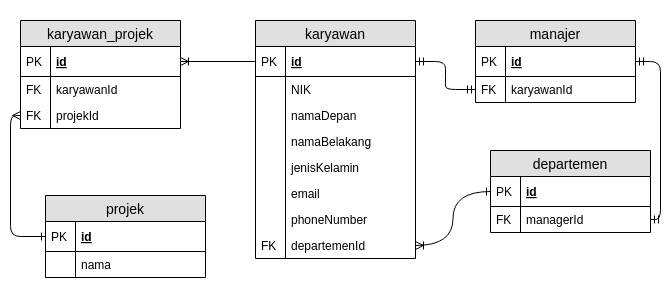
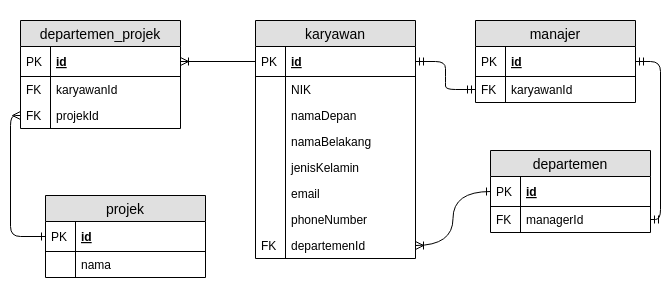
  <mxCell id="0" />
  <mxCell id="1" parent="0" />
  <mxCell id="2" value="karyawan" style="swimlane;fontStyle=0;childLayout=stackLayout;horizontal=1;startSize=26;fillColor=#e0e0e0;horizontalStack=0;resizeParent=1;resizeParentMax=0;resizeLast=0;collapsible=1;marginBottom=0;swimlaneFillColor=#ffffff;align=center;fontSize=14;" vertex="1" parent="1"><mxGeometry x="255" y="20" width="160" height="238" as="geometry"><mxRectangle x="110" y="55" width="90" height="26" as="alternateBounds" /></mxGeometry></mxCell>
  <mxCell id="3" value="id" style="shape=partialRectangle;top=0;left=0;right=0;bottom=1;align=left;verticalAlign=middle;fillColor=none;spacingLeft=34;spacingRight=4;overflow=hidden;rotatable=0;points=[[0,0.5],[1,0.5]];portConstraint=eastwest;dropTarget=0;fontStyle=5;fontSize=12;" vertex="1" parent="2"><mxGeometry y="26" width="160" height="30" as="geometry" /></mxCell>
  <mxCell id="4" value="PK" style="shape=partialRectangle;top=0;left=0;bottom=0;fillColor=none;align=left;verticalAlign=middle;spacingLeft=4;spacingRight=4;overflow=hidden;rotatable=0;points=[];portConstraint=eastwest;part=1;fontSize=12;" vertex="1" connectable="0" parent="3"><mxGeometry width="30" height="30" as="geometry" /></mxCell>
  <mxCell id="5" value="NIK" style="shape=partialRectangle;top=0;left=0;right=0;bottom=0;align=left;verticalAlign=top;fillColor=none;spacingLeft=34;spacingRight=4;overflow=hidden;rotatable=0;points=[[0,0.5],[1,0.5]];portConstraint=eastwest;dropTarget=0;fontSize=12;" vertex="1" parent="2"><mxGeometry y="56" width="160" height="26" as="geometry" /></mxCell>
  <mxCell id="6" value="" style="shape=partialRectangle;top=0;left=0;bottom=0;fillColor=none;align=left;verticalAlign=top;spacingLeft=4;spacingRight=4;overflow=hidden;rotatable=0;points=[];portConstraint=eastwest;part=1;fontSize=12;" vertex="1" connectable="0" parent="5"><mxGeometry width="30" height="26" as="geometry" /></mxCell>
  <mxCell id="7" value="namaDepan" style="shape=partialRectangle;top=0;left=0;right=0;bottom=0;align=left;verticalAlign=top;fillColor=none;spacingLeft=34;spacingRight=4;overflow=hidden;rotatable=0;points=[[0,0.5],[1,0.5]];portConstraint=eastwest;dropTarget=0;fontSize=12;" vertex="1" parent="2"><mxGeometry y="82" width="160" height="26" as="geometry" /></mxCell>
  <mxCell id="8" value="" style="shape=partialRectangle;top=0;left=0;bottom=0;fillColor=none;align=left;verticalAlign=top;spacingLeft=4;spacingRight=4;overflow=hidden;rotatable=0;points=[];portConstraint=eastwest;part=1;fontSize=12;" vertex="1" connectable="0" parent="7"><mxGeometry width="30" height="26" as="geometry" /></mxCell>
  <mxCell id="9" value="namaBelakang" style="shape=partialRectangle;top=0;left=0;right=0;bottom=0;align=left;verticalAlign=top;fillColor=none;spacingLeft=34;spacingRight=4;overflow=hidden;rotatable=0;points=[[0,0.5],[1,0.5]];portConstraint=eastwest;dropTarget=0;fontSize=12;" vertex="1" parent="2"><mxGeometry y="108" width="160" height="26" as="geometry" /></mxCell>
  <mxCell id="10" value="" style="shape=partialRectangle;top=0;left=0;bottom=0;fillColor=none;align=left;verticalAlign=top;spacingLeft=4;spacingRight=4;overflow=hidden;rotatable=0;points=[];portConstraint=eastwest;part=1;fontSize=12;" vertex="1" connectable="0" parent="9"><mxGeometry width="30" height="26" as="geometry" /></mxCell>
  <mxCell id="11" value="jenisKelamin" style="shape=partialRectangle;top=0;left=0;right=0;bottom=0;align=left;verticalAlign=top;fillColor=none;spacingLeft=34;spacingRight=4;overflow=hidden;rotatable=0;points=[[0,0.5],[1,0.5]];portConstraint=eastwest;dropTarget=0;fontSize=12;" vertex="1" parent="2"><mxGeometry y="134" width="160" height="26" as="geometry" /></mxCell>
  <mxCell id="12" value="" style="shape=partialRectangle;top=0;left=0;bottom=0;fillColor=none;align=left;verticalAlign=top;spacingLeft=4;spacingRight=4;overflow=hidden;rotatable=0;points=[];portConstraint=eastwest;part=1;fontSize=12;" vertex="1" connectable="0" parent="11"><mxGeometry width="30" height="26" as="geometry" /></mxCell>
  <mxCell id="13" value="email" style="shape=partialRectangle;top=0;left=0;right=0;bottom=0;align=left;verticalAlign=top;fillColor=none;spacingLeft=34;spacingRight=4;overflow=hidden;rotatable=0;points=[[0,0.5],[1,0.5]];portConstraint=eastwest;dropTarget=0;fontSize=12;" vertex="1" parent="2"><mxGeometry y="160" width="160" height="26" as="geometry" /></mxCell>
  <mxCell id="14" value="" style="shape=partialRectangle;top=0;left=0;bottom=0;fillColor=none;align=left;verticalAlign=top;spacingLeft=4;spacingRight=4;overflow=hidden;rotatable=0;points=[];portConstraint=eastwest;part=1;fontSize=12;" vertex="1" connectable="0" parent="13"><mxGeometry width="30" height="26" as="geometry" /></mxCell>
  <mxCell id="15" value="phoneNumber" style="shape=partialRectangle;top=0;left=0;right=0;bottom=0;align=left;verticalAlign=top;fillColor=none;spacingLeft=34;spacingRight=4;overflow=hidden;rotatable=0;points=[[0,0.5],[1,0.5]];portConstraint=eastwest;dropTarget=0;fontSize=12;" vertex="1" parent="2"><mxGeometry y="186" width="160" height="26" as="geometry" /></mxCell>
  <mxCell id="16" value="" style="shape=partialRectangle;top=0;left=0;bottom=0;fillColor=none;align=left;verticalAlign=top;spacingLeft=4;spacingRight=4;overflow=hidden;rotatable=0;points=[];portConstraint=eastwest;part=1;fontSize=12;" vertex="1" connectable="0" parent="15"><mxGeometry width="30" height="26" as="geometry" /></mxCell>
  <mxCell id="17" value="departemenId" style="shape=partialRectangle;top=0;left=0;right=0;bottom=0;align=left;verticalAlign=top;fillColor=none;spacingLeft=34;spacingRight=4;overflow=hidden;rotatable=0;points=[[0,0.5],[1,0.5]];portConstraint=eastwest;dropTarget=0;fontSize=12;" vertex="1" parent="2"><mxGeometry y="212" width="160" height="26" as="geometry" /></mxCell>
  <mxCell id="18" value="FK" style="shape=partialRectangle;top=0;left=0;bottom=0;fillColor=none;align=left;verticalAlign=top;spacingLeft=4;spacingRight=4;overflow=hidden;rotatable=0;points=[];portConstraint=eastwest;part=1;fontSize=12;" vertex="1" connectable="0" parent="17"><mxGeometry width="30" height="26" as="geometry" /></mxCell>
  <mxCell id="19" value="departemen" style="swimlane;fontStyle=0;childLayout=stackLayout;horizontal=1;startSize=26;fillColor=#e0e0e0;horizontalStack=0;resizeParent=1;resizeParentMax=0;resizeLast=0;collapsible=1;marginBottom=0;swimlaneFillColor=#ffffff;align=center;fontSize=14;" vertex="1" parent="1"><mxGeometry x="490" y="150" width="160" height="82" as="geometry" /></mxCell>
  <mxCell id="20" value="id" style="shape=partialRectangle;top=0;left=0;right=0;bottom=1;align=left;verticalAlign=middle;fillColor=none;spacingLeft=34;spacingRight=4;overflow=hidden;rotatable=0;points=[[0,0.5],[1,0.5]];portConstraint=eastwest;dropTarget=0;fontStyle=5;fontSize=12;" vertex="1" parent="19"><mxGeometry y="26" width="160" height="30" as="geometry" /></mxCell>
  <mxCell id="21" value="PK" style="shape=partialRectangle;top=0;left=0;bottom=0;fillColor=none;align=left;verticalAlign=middle;spacingLeft=4;spacingRight=4;overflow=hidden;rotatable=0;points=[];portConstraint=eastwest;part=1;fontSize=12;" vertex="1" connectable="0" parent="20"><mxGeometry width="30" height="30" as="geometry" /></mxCell>
  <mxCell id="22" value="managerId" style="shape=partialRectangle;top=0;left=0;right=0;bottom=0;align=left;verticalAlign=top;fillColor=none;spacingLeft=34;spacingRight=4;overflow=hidden;rotatable=0;points=[[0,0.5],[1,0.5]];portConstraint=eastwest;dropTarget=0;fontSize=12;" vertex="1" parent="19"><mxGeometry y="56" width="160" height="26" as="geometry" /></mxCell>
  <mxCell id="23" value="FK" style="shape=partialRectangle;top=0;left=0;bottom=0;fillColor=none;align=left;verticalAlign=top;spacingLeft=4;spacingRight=4;overflow=hidden;rotatable=0;points=[];portConstraint=eastwest;part=1;fontSize=12;" vertex="1" connectable="0" parent="22"><mxGeometry width="30" height="26" as="geometry" /></mxCell>
  <mxCell id="24" value="" style="edgeStyle=orthogonalEdgeStyle;fontSize=12;html=1;endArrow=ERoneToMany;exitX=0;exitY=0.5;exitDx=0;exitDy=0;entryX=1;entryY=0.5;entryDx=0;entryDy=0;curved=1;startArrow=ERone;startFill=0;" edge="1" parent="1" source="20" target="17"><mxGeometry width="100" height="100" relative="1" as="geometry"><mxPoint x="-45" y="159" as="sourcePoint" /><mxPoint x="55" y="59" as="targetPoint" /></mxGeometry></mxCell>
  <mxCell id="25" value="manajer" style="swimlane;fontStyle=0;childLayout=stackLayout;horizontal=1;startSize=26;fillColor=#e0e0e0;horizontalStack=0;resizeParent=1;resizeParentMax=0;resizeLast=0;collapsible=1;marginBottom=0;swimlaneFillColor=#ffffff;align=center;fontSize=14;" vertex="1" parent="1"><mxGeometry x="475" y="20" width="160" height="82" as="geometry" /></mxCell>
  <mxCell id="26" value="id" style="shape=partialRectangle;top=0;left=0;right=0;bottom=1;align=left;verticalAlign=middle;fillColor=none;spacingLeft=34;spacingRight=4;overflow=hidden;rotatable=0;points=[[0,0.5],[1,0.5]];portConstraint=eastwest;dropTarget=0;fontStyle=5;fontSize=12;" vertex="1" parent="25"><mxGeometry y="26" width="160" height="30" as="geometry" /></mxCell>
  <mxCell id="27" value="PK" style="shape=partialRectangle;top=0;left=0;bottom=0;fillColor=none;align=left;verticalAlign=middle;spacingLeft=4;spacingRight=4;overflow=hidden;rotatable=0;points=[];portConstraint=eastwest;part=1;fontSize=12;" vertex="1" connectable="0" parent="26"><mxGeometry width="30" height="30" as="geometry" /></mxCell>
  <mxCell id="28" value="karyawanId" style="shape=partialRectangle;top=0;left=0;right=0;bottom=0;align=left;verticalAlign=top;fillColor=none;spacingLeft=34;spacingRight=4;overflow=hidden;rotatable=0;points=[[0,0.5],[1,0.5]];portConstraint=eastwest;dropTarget=0;fontSize=12;" vertex="1" parent="25"><mxGeometry y="56" width="160" height="26" as="geometry" /></mxCell>
  <mxCell id="29" value="FK" style="shape=partialRectangle;top=0;left=0;bottom=0;fillColor=none;align=left;verticalAlign=top;spacingLeft=4;spacingRight=4;overflow=hidden;rotatable=0;points=[];portConstraint=eastwest;part=1;fontSize=12;" vertex="1" connectable="0" parent="28"><mxGeometry width="30" height="26" as="geometry" /></mxCell>
  <mxCell id="30" value="projek" style="swimlane;fontStyle=0;childLayout=stackLayout;horizontal=1;startSize=26;fillColor=#e0e0e0;horizontalStack=0;resizeParent=1;resizeParentMax=0;resizeLast=0;collapsible=1;marginBottom=0;swimlaneFillColor=#ffffff;align=center;fontSize=14;" vertex="1" parent="1"><mxGeometry x="45" y="195" width="160" height="82" as="geometry" /></mxCell>
  <mxCell id="31" value="id" style="shape=partialRectangle;top=0;left=0;right=0;bottom=1;align=left;verticalAlign=middle;fillColor=none;spacingLeft=34;spacingRight=4;overflow=hidden;rotatable=0;points=[[0,0.5],[1,0.5]];portConstraint=eastwest;dropTarget=0;fontStyle=5;fontSize=12;" vertex="1" parent="30"><mxGeometry y="26" width="160" height="30" as="geometry" /></mxCell>
  <mxCell id="32" value="PK" style="shape=partialRectangle;top=0;left=0;bottom=0;fillColor=none;align=left;verticalAlign=middle;spacingLeft=4;spacingRight=4;overflow=hidden;rotatable=0;points=[];portConstraint=eastwest;part=1;fontSize=12;" vertex="1" connectable="0" parent="31"><mxGeometry width="30" height="30" as="geometry" /></mxCell>
  <mxCell id="33" value="nama" style="shape=partialRectangle;top=0;left=0;right=0;bottom=0;align=left;verticalAlign=top;fillColor=none;spacingLeft=34;spacingRight=4;overflow=hidden;rotatable=0;points=[[0,0.5],[1,0.5]];portConstraint=eastwest;dropTarget=0;fontSize=12;" vertex="1" parent="30"><mxGeometry y="56" width="160" height="26" as="geometry" /></mxCell>
  <mxCell id="34" value="" style="shape=partialRectangle;top=0;left=0;bottom=0;fillColor=none;align=left;verticalAlign=top;spacingLeft=4;spacingRight=4;overflow=hidden;rotatable=0;points=[];portConstraint=eastwest;part=1;fontSize=12;" vertex="1" connectable="0" parent="33"><mxGeometry width="30" height="26" as="geometry" /></mxCell>
- <mxCell id="35" value="karyawan_projek" style="swimlane;fontStyle=0;childLayout=stackLayout;horizontal=1;startSize=26;fillColor=#e0e0e0;horizontalStack=0;resizeParent=1;resizeParentMax=0;resizeLast=0;collapsible=1;marginBottom=0;swimlaneFillColor=#ffffff;align=center;fontSize=14;" vertex="1" parent="1"><mxGeometry x="20" y="20" width="160" height="108" as="geometry" /></mxCell>
+ <mxCell id="35" value="departemen_projek" style="swimlane;fontStyle=0;childLayout=stackLayout;horizontal=1;startSize=26;fillColor=#e0e0e0;horizontalStack=0;resizeParent=1;resizeParentMax=0;resizeLast=0;collapsible=1;marginBottom=0;swimlaneFillColor=#ffffff;align=center;fontSize=14;" vertex="1" parent="1"><mxGeometry x="20" y="20" width="160" height="108" as="geometry" /></mxCell>
  <mxCell id="36" value="id" style="shape=partialRectangle;top=0;left=0;right=0;bottom=1;align=left;verticalAlign=middle;fillColor=none;spacingLeft=34;spacingRight=4;overflow=hidden;rotatable=0;points=[[0,0.5],[1,0.5]];portConstraint=eastwest;dropTarget=0;fontStyle=5;fontSize=12;" vertex="1" parent="35"><mxGeometry y="26" width="160" height="30" as="geometry" /></mxCell>
  <mxCell id="37" value="PK" style="shape=partialRectangle;top=0;left=0;bottom=0;fillColor=none;align=left;verticalAlign=middle;spacingLeft=4;spacingRight=4;overflow=hidden;rotatable=0;points=[];portConstraint=eastwest;part=1;fontSize=12;" vertex="1" connectable="0" parent="36"><mxGeometry width="30" height="30" as="geometry" /></mxCell>
  <mxCell id="38" value="karyawanId" style="shape=partialRectangle;top=0;left=0;right=0;bottom=0;align=left;verticalAlign=top;fillColor=none;spacingLeft=34;spacingRight=4;overflow=hidden;rotatable=0;points=[[0,0.5],[1,0.5]];portConstraint=eastwest;dropTarget=0;fontSize=12;" vertex="1" parent="35"><mxGeometry y="56" width="160" height="26" as="geometry" /></mxCell>
  <mxCell id="39" value="FK" style="shape=partialRectangle;top=0;left=0;bottom=0;fillColor=none;align=left;verticalAlign=top;spacingLeft=4;spacingRight=4;overflow=hidden;rotatable=0;points=[];portConstraint=eastwest;part=1;fontSize=12;" vertex="1" connectable="0" parent="38"><mxGeometry width="30" height="26" as="geometry" /></mxCell>
  <mxCell id="40" value="projekId" style="shape=partialRectangle;top=0;left=0;right=0;bottom=0;align=left;verticalAlign=top;fillColor=none;spacingLeft=34;spacingRight=4;overflow=hidden;rotatable=0;points=[[0,0.5],[1,0.5]];portConstraint=eastwest;dropTarget=0;fontSize=12;" vertex="1" parent="35"><mxGeometry y="82" width="160" height="26" as="geometry" /></mxCell>
  <mxCell id="41" value="FK" style="shape=partialRectangle;top=0;left=0;bottom=0;fillColor=none;align=left;verticalAlign=top;spacingLeft=4;spacingRight=4;overflow=hidden;rotatable=0;points=[];portConstraint=eastwest;part=1;fontSize=12;" vertex="1" connectable="0" parent="40"><mxGeometry width="30" height="26" as="geometry" /></mxCell>
  <mxCell id="42" value="" style="edgeStyle=orthogonalEdgeStyle;fontSize=12;html=1;endArrow=ERone;startArrow=ERmany;entryX=0;entryY=0.5;entryDx=0;entryDy=0;exitX=0;exitY=0.5;exitDx=0;exitDy=0;endFill=0;" edge="1" parent="1" source="40" target="31"><mxGeometry width="100" height="100" relative="1" as="geometry"><mxPoint x="-95" y="519" as="sourcePoint" /><mxPoint x="5" y="419" as="targetPoint" /></mxGeometry></mxCell>
  <mxCell id="43" value="" style="edgeStyle=orthogonalEdgeStyle;fontSize=12;html=1;endArrow=ERmandOne;startArrow=ERmandOne;entryX=1;entryY=0.5;entryDx=0;entryDy=0;exitX=1;exitY=0.5;exitDx=0;exitDy=0;" edge="1" parent="1" source="22" target="26"><mxGeometry width="100" height="100" relative="1" as="geometry"><mxPoint x="375" y="223" as="sourcePoint" /><mxPoint x="475" y="123" as="targetPoint" /></mxGeometry></mxCell>
  <mxCell id="44" value="" style="edgeStyle=entityRelationEdgeStyle;fontSize=12;html=1;endArrow=ERmandOne;startArrow=ERmandOne;entryX=0;entryY=0.5;entryDx=0;entryDy=0;exitX=1;exitY=0.5;exitDx=0;exitDy=0;" edge="1" parent="1" source="3" target="28"><mxGeometry width="100" height="100" relative="1" as="geometry"><mxPoint x="85" y="208" as="sourcePoint" /><mxPoint x="185" y="108" as="targetPoint" /></mxGeometry></mxCell>
  <mxCell id="45" value="" style="fontSize=12;html=1;endArrow=ERoneToMany;exitX=0;exitY=0.5;exitDx=0;exitDy=0;entryX=1;entryY=0.5;entryDx=0;entryDy=0;" edge="1" parent="1" source="3" target="36"><mxGeometry width="100" height="100" relative="1" as="geometry"><mxPoint x="5" y="399" as="sourcePoint" /><mxPoint x="105" y="299" as="targetPoint" /></mxGeometry></mxCell>
